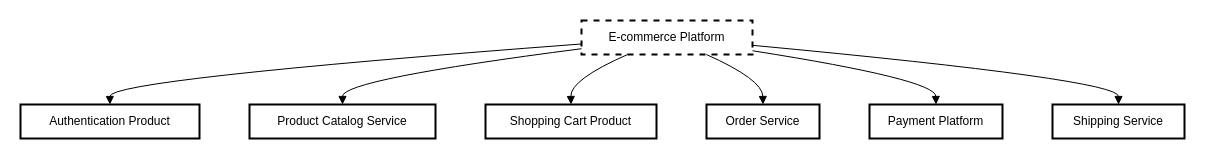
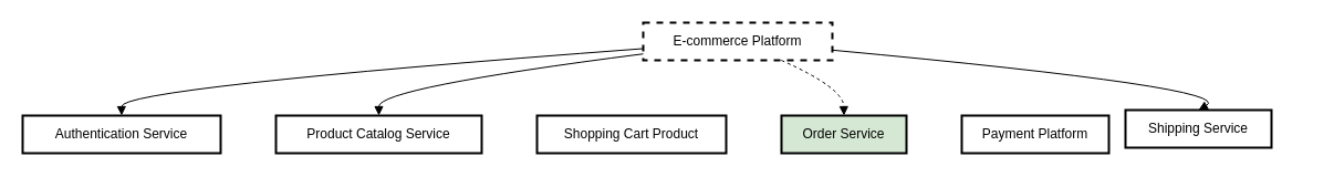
  <mxCell id="0" />
  <mxCell id="1" parent="0" />
  <mxCell id="2" value="E-commerce Platform" style="whiteSpace=wrap;strokeWidth=2;dashed=1;" vertex="1" parent="1"><mxGeometry x="581" width="171" height="34" as="geometry" y="20" /></mxCell>
- <mxCell id="3" value="Authentication Product" style="whiteSpace=wrap;strokeWidth=2;" vertex="1" parent="1"><mxGeometry y="104" width="179" height="34" as="geometry" x="20" /></mxCell>
+ <mxCell id="3" value="Authentication Service" style="whiteSpace=wrap;strokeWidth=2;" vertex="1" parent="1"><mxGeometry y="104" width="179" height="34" as="geometry" x="20" /></mxCell>
  <mxCell id="4" value="Product Catalog Service" style="whiteSpace=wrap;strokeWidth=2;" vertex="1" parent="1"><mxGeometry x="249" y="104" width="186" height="34" as="geometry" /></mxCell>
  <mxCell id="5" value="Shopping Cart Product" style="whiteSpace=wrap;strokeWidth=2;" vertex="1" parent="1"><mxGeometry x="485" y="104" width="171" height="34" as="geometry" /></mxCell>
- <mxCell id="6" value="Order Service" style="whiteSpace=wrap;strokeWidth=2;" vertex="1" parent="1"><mxGeometry x="706" y="104" width="113" height="34" as="geometry" /></mxCell>
+ <mxCell id="6" value="Order Service" style="whiteSpace=wrap;strokeWidth=2;fillColor=#d5e8d4;" vertex="1" parent="1"><mxGeometry x="706" y="104" width="113" height="34" as="geometry" /></mxCell>
  <mxCell id="7" value="Payment Platform" style="whiteSpace=wrap;strokeWidth=2;" vertex="1" parent="1"><mxGeometry x="869" y="104" width="133" height="34" as="geometry" /></mxCell>
- <mxCell id="8" value="Shipping Service" style="whiteSpace=wrap;strokeWidth=2;" vertex="1" parent="1"><mxGeometry x="1052" y="104" width="132" height="34" as="geometry" /></mxCell>
+ <mxCell id="8" value="Shipping Service" style="whiteSpace=wrap;strokeWidth=2;" vertex="1" parent="1"><mxGeometry x="1017" y="99" width="132" height="34" as="geometry" /></mxCell>
  <mxCell id="9" value="" style="curved=1;startArrow=none;endArrow=block;exitX=0;exitY=0.69;entryX=0.5;entryY=0;" edge="1" parent="1" source="2" target="3"><mxGeometry relative="1" as="geometry"><Array as="points"><mxPoint x="109" y="79" /></Array></mxGeometry></mxCell>
  <mxCell id="10" value="" style="curved=1;startArrow=none;endArrow=block;exitX=0;exitY=0.83;entryX=0.5;entryY=0;" edge="1" parent="1" source="2" target="4"><mxGeometry relative="1" as="geometry"><Array as="points"><mxPoint x="342" y="79" /></Array></mxGeometry></mxCell>
- <mxCell id="11" value="" style="curved=1;startArrow=none;endArrow=block;exitX=0.27;exitY=1;entryX=0.5;entryY=0;" edge="1" parent="1" source="2" target="5"><mxGeometry relative="1" as="geometry"><Array as="points"><mxPoint x="570" y="79" /></Array></mxGeometry></mxCell>
- <mxCell id="12" value="" style="curved=1;startArrow=none;endArrow=block;exitX=0.73;exitY=1;entryX=0.5;entryY=0;" edge="1" parent="1" source="2" target="6"><mxGeometry relative="1" as="geometry"><Array as="points"><mxPoint x="762" y="79" /></Array></mxGeometry></mxCell>
- <mxCell id="13" value="" style="curved=1;startArrow=none;endArrow=block;exitX=1;exitY=0.89;entryX=0.5;entryY=0;" edge="1" parent="1" source="2" target="7"><mxGeometry relative="1" as="geometry"><Array as="points"><mxPoint x="935" y="79" /></Array></mxGeometry></mxCell>
+ <mxCell id="12" value="" style="curved=1;startArrow=none;endArrow=block;exitX=0.73;exitY=1;entryX=0.5;entryY=0;dashed=1;" edge="1" parent="1" source="2" target="6"><mxGeometry relative="1" as="geometry"><Array as="points"><mxPoint x="762" y="79" /></Array></mxGeometry></mxCell>
  <mxCell id="14" value="" style="curved=1;startArrow=none;endArrow=block;exitX=1;exitY=0.73;entryX=0.5;entryY=0;" edge="1" parent="1" source="2" target="8"><mxGeometry relative="1" as="geometry"><Array as="points"><mxPoint x="1118" y="79" /></Array></mxGeometry></mxCell>
